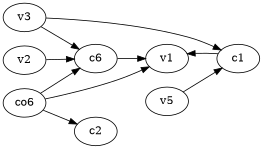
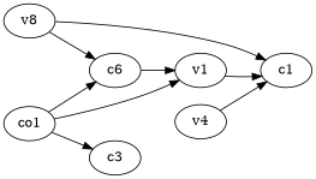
  strict digraph {
    rankdir=LR
    edge [weight=1]
    n1 [label=c6]
    v1
    c1
-   v2
-   v3
-   v4 [label=v5]
-   co1 [label=co6]
-   c3 [label=c2]
+   v3 [label=v8]
+   v4
+   co1
+   c3
    n1 -> v1
-   c1 -> v1
-   v2 -> n1
+   v1 -> c1
    v3 -> n1
    v3 -> c1
    v4 -> c1
    co1 -> n1
    co1 -> v1
    co1 -> c3
  }
